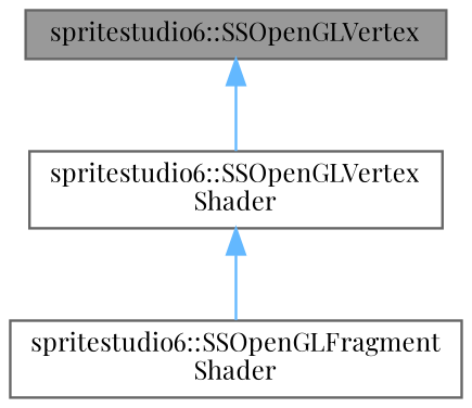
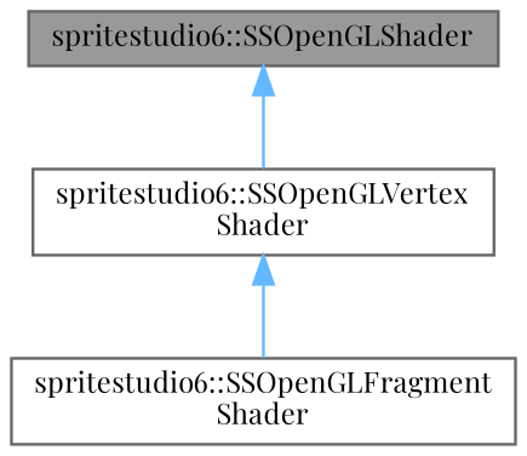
  digraph {
    fontname="Playfair Display"
    node [color=gray40 fillcolor=white fontname="Playfair Display" fontsize=10 shape=box style=filled]
    edge [color=steelblue1 dir=back fontname="Playfair Display" fontsize=10 labelfontname=Helvetica labelfontsize=10 style=solid]
-   n1 [fillcolor=grey60 fontcolor=black height=0.2 label="spritestudio6::SSOpenGLVertex" width=0.4]
+   n1 [fillcolor=grey60 fontcolor=black height=0.2 label="spritestudio6::SSOpenGLShader" width=0.4]
    n2 [height=0.2 label="spritestudio6::SSOpenGLVertex\lShader" width=0.4]
    n3 [height=0.2 label="spritestudio6::SSOpenGLFragment\lShader" width=0.4]
    n1 -> n2
    n2 -> n3
  }
